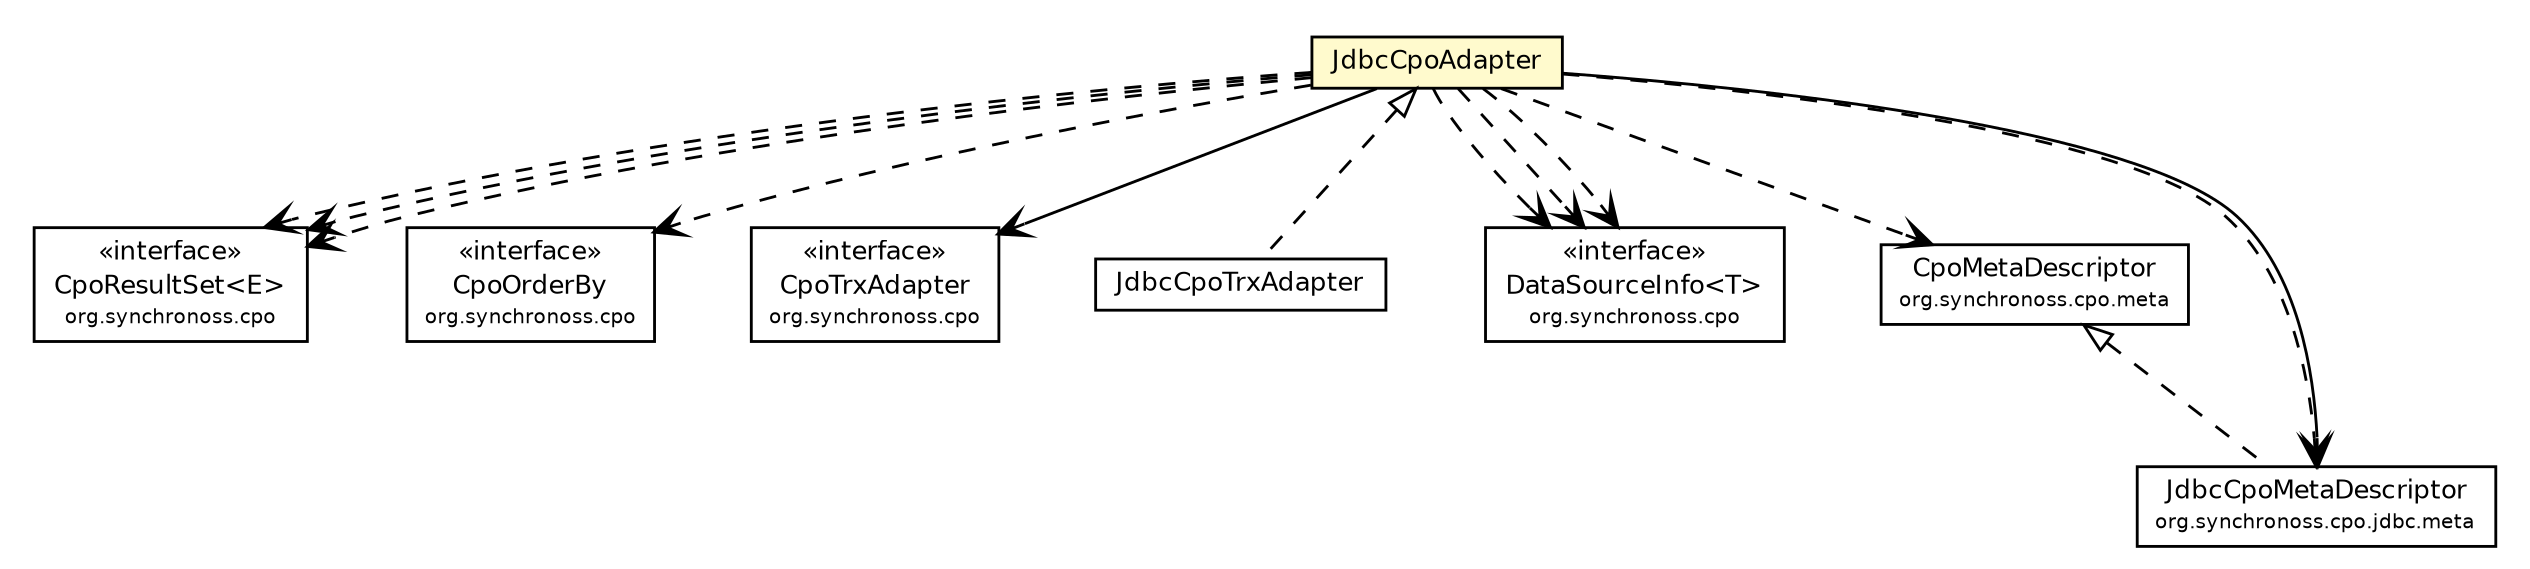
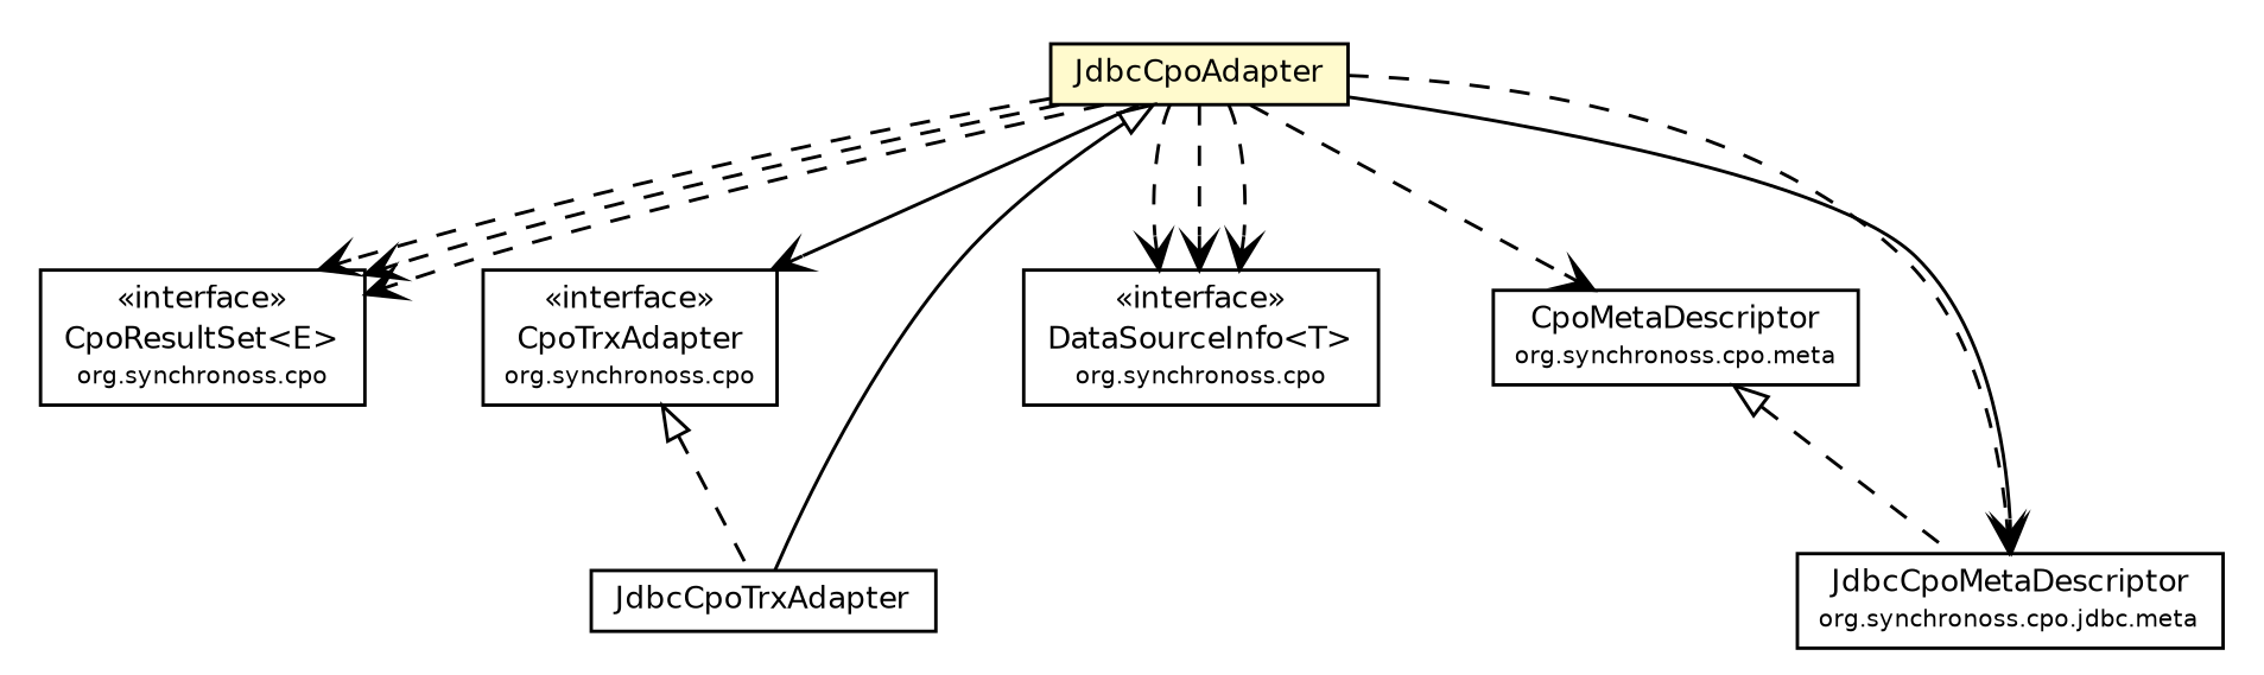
  digraph {
    node [fontcolor=black fontname=Helvetica fontsize=9.0 shape=plaintext]
    edge [fontname=Helvetica fontsize=10.0 headport=p labelfontname=Helvetica labelfontsize=10 style=dashed tailport=p arrowhead=open color=black fontcolor=black]
    n1 [label=<<table border="0" cellborder="1" cellspacing="0" cellpadding="2" port="p" href="../CpoResultSet.html"> 		<tr><td><table border="0" cellspacing="0" cellpadding="1"> 			<tr><td> &laquo;interface&raquo; </td></tr> 			<tr><td> CpoResultSet&lt;E&gt; </td></tr> 			<tr><td><font point-size="7.0"> org.synchronoss.cpo </font></td></tr> 		</table></td></tr> 		</table>>]
-   n2 [label=<<table border="0" cellborder="1" cellspacing="0" cellpadding="2" port="p" href="../CpoOrderBy.html"> 		<tr><td><table border="0" cellspacing="0" cellpadding="1"> 			<tr><td> &laquo;interface&raquo; </td></tr> 			<tr><td> CpoOrderBy </td></tr> 			<tr><td><font point-size="7.0"> org.synchronoss.cpo </font></td></tr> 		</table></td></tr> 		</table>>]
    n3 [label=<<table border="0" cellborder="1" cellspacing="0" cellpadding="2" port="p" href="../CpoTrxAdapter.html"> 		<tr><td><table border="0" cellspacing="0" cellpadding="1"> 			<tr><td> &laquo;interface&raquo; </td></tr> 			<tr><td> CpoTrxAdapter </td></tr> 			<tr><td><font point-size="7.0"> org.synchronoss.cpo </font></td></tr> 		</table></td></tr> 		</table>>]
    n4 [label=<<table border="0" cellborder="1" cellspacing="0" cellpadding="2" port="p" href="./JdbcCpoTrxAdapter.html"> 		<tr><td><table border="0" cellspacing="0" cellpadding="1"> 			<tr><td> JdbcCpoTrxAdapter </td></tr> 		</table></td></tr> 		</table>>]
    n5 [label=<<table border="0" cellborder="1" cellspacing="0" cellpadding="2" port="p" href="../DataSourceInfo.html"> 		<tr><td><table border="0" cellspacing="0" cellpadding="1"> 			<tr><td> &laquo;interface&raquo; </td></tr> 			<tr><td> DataSourceInfo&lt;T&gt; </td></tr> 			<tr><td><font point-size="7.0"> org.synchronoss.cpo </font></td></tr> 		</table></td></tr> 		</table>>]
    n6 [label=<<table border="0" cellborder="1" cellspacing="0" cellpadding="2" port="p" bgcolor="lemonChiffon" href="./JdbcCpoAdapter.html"> 		<tr><td><table border="0" cellspacing="0" cellpadding="1"> 			<tr><td> JdbcCpoAdapter </td></tr> 		</table></td></tr> 		</table>>]
    n7 [label=<<table border="0" cellborder="1" cellspacing="0" cellpadding="2" port="p" href="../meta/CpoMetaDescriptor.html"> 		<tr><td><table border="0" cellspacing="0" cellpadding="1"> 			<tr><td> CpoMetaDescriptor </td></tr> 			<tr><td><font point-size="7.0"> org.synchronoss.cpo.meta </font></td></tr> 		</table></td></tr> 		</table>>]
    n8 [label=<<table border="0" cellborder="1" cellspacing="0" cellpadding="2" port="p" href="./meta/JdbcCpoMetaDescriptor.html"> 		<tr><td><table border="0" cellspacing="0" cellpadding="1"> 			<tr><td> JdbcCpoMetaDescriptor </td></tr> 			<tr><td><font point-size="7.0"> org.synchronoss.cpo.jdbc.meta </font></td></tr> 		</table></td></tr> 		</table>>]
+   n3 -> n4 [arrowtail=empty dir=back fontsize=10 arrowhead="" color="" fontcolor=""]
    n6 -> n1
    n6 -> n1
    n6 -> n1
-   n6 -> n2
    n6 -> n3 [style=solid]
-   n6 -> n4 [arrowtail=empty dir=back fontsize=10 arrowhead="" color="" fontcolor=""]
+   n6 -> n4 [arrowtail=empty dir=back fontsize=10 style="" arrowhead="" color="" fontcolor=""]
    n6 -> n5
    n6 -> n5
    n6 -> n5
    n6 -> n7
    n6 -> n8 [style=""]
    n6 -> n8
    n7 -> n8 [arrowtail=empty dir=back fontsize=10 arrowhead="" color="" fontcolor=""]
  }
